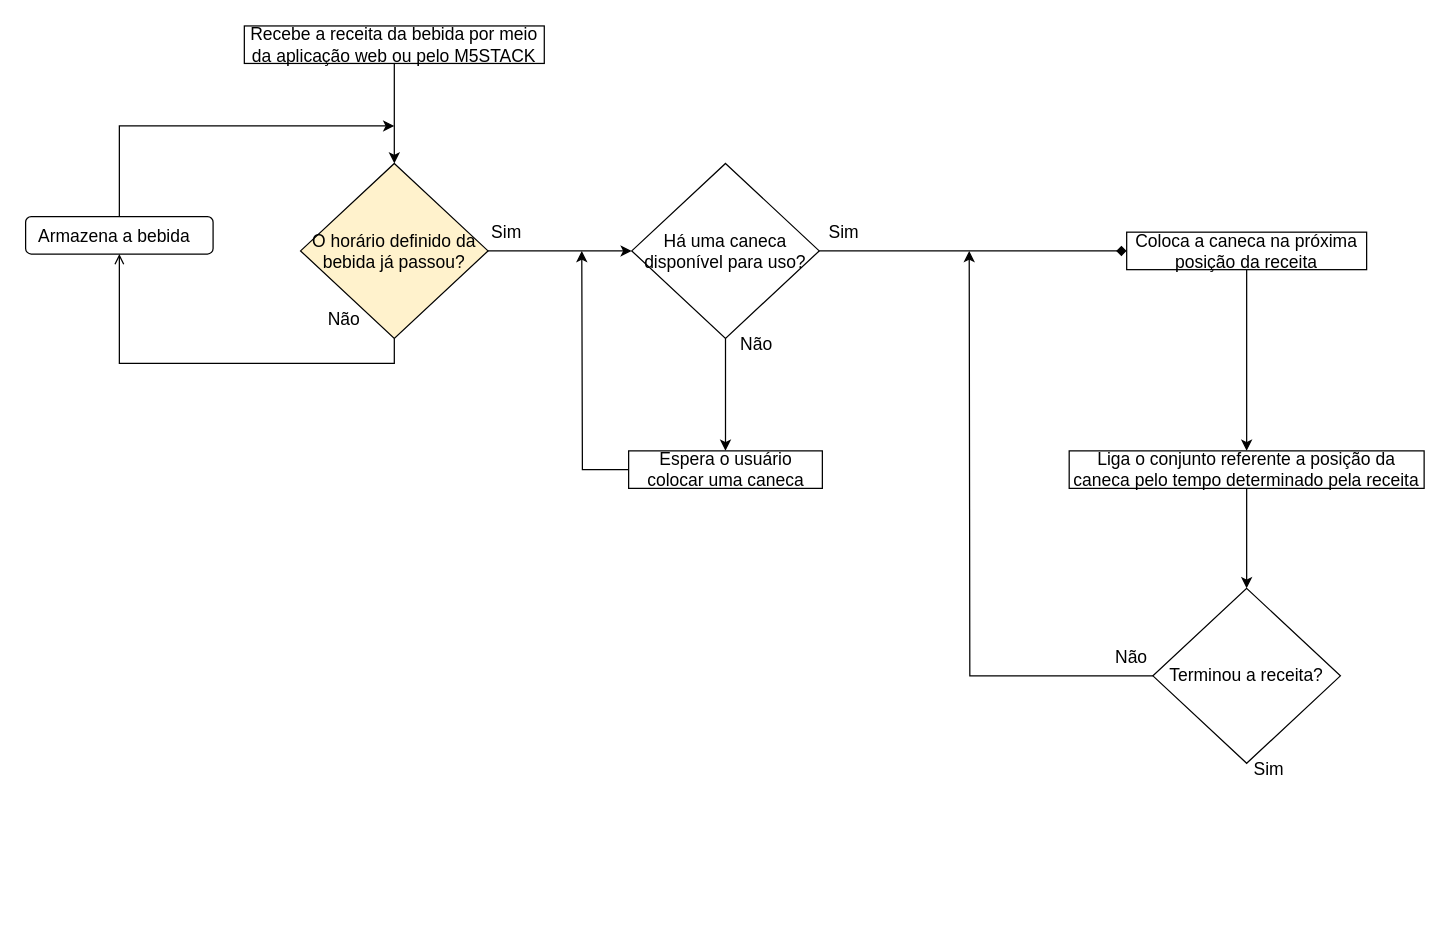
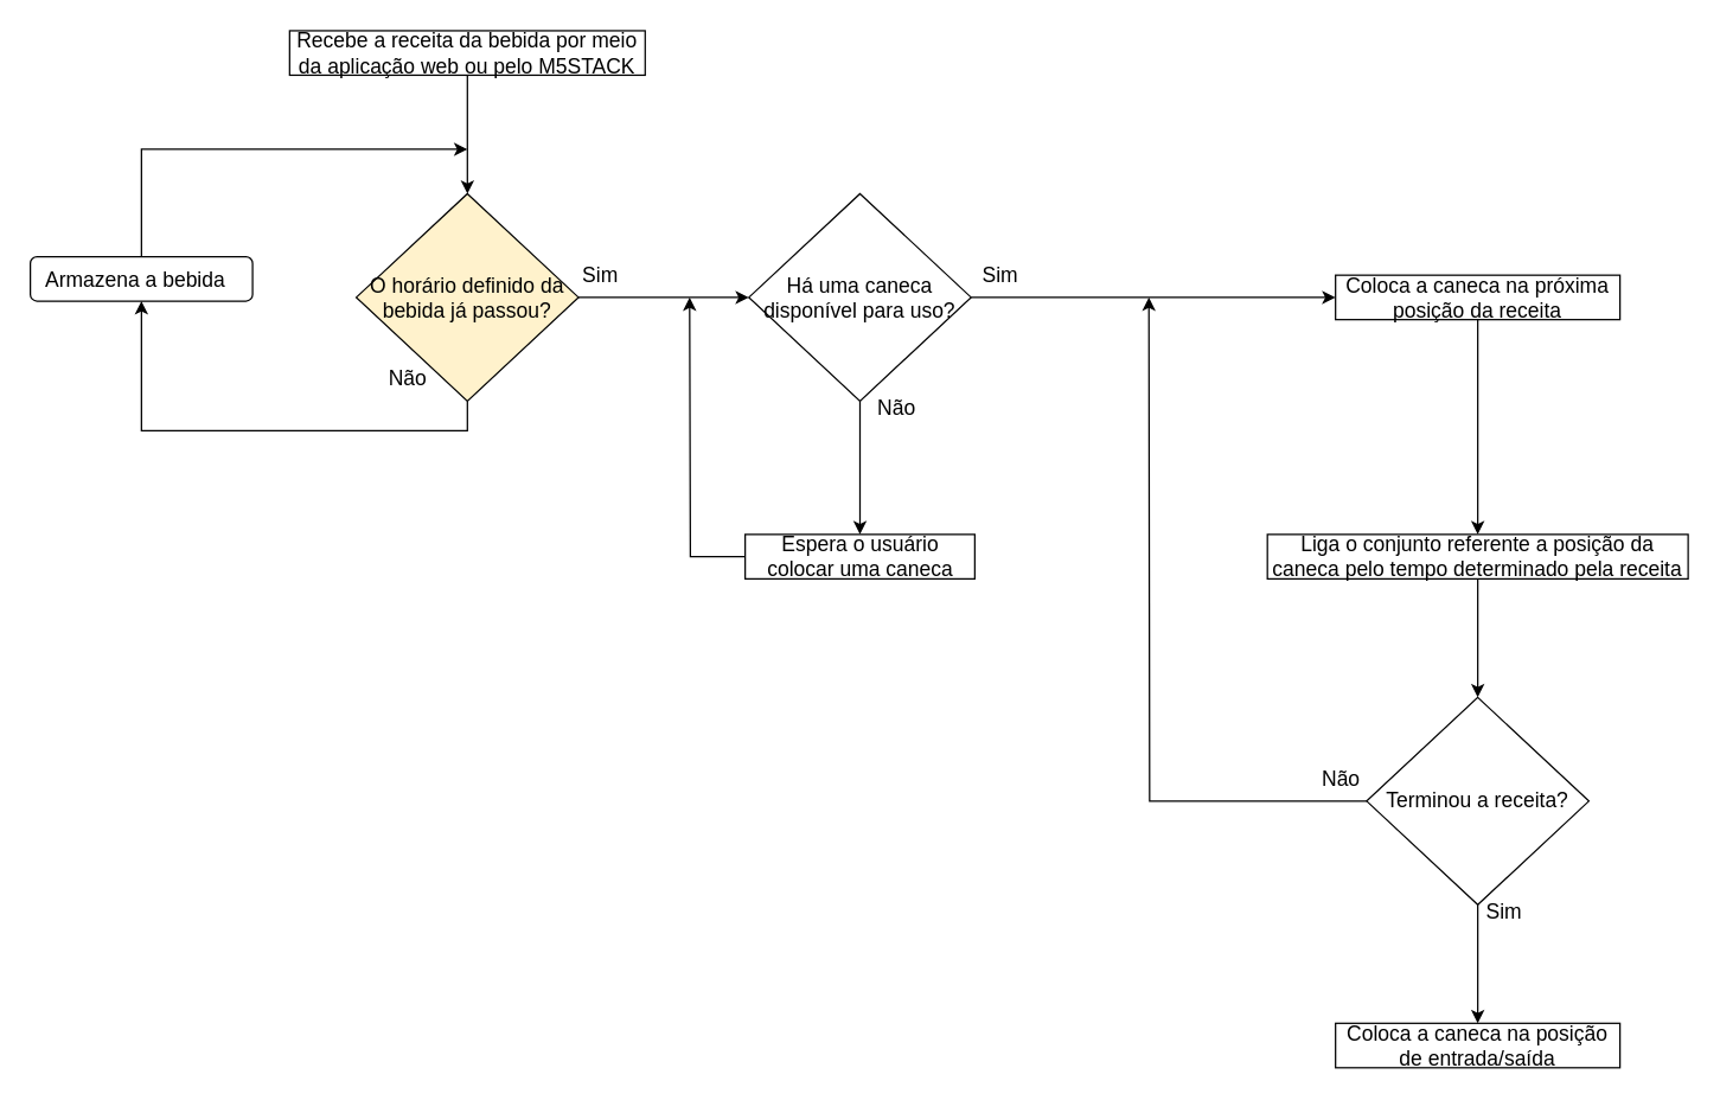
  <mxCell id="0" />
  <mxCell id="1" parent="0" />
  <mxCell id="2" value="" style="edgeStyle=orthogonalEdgeStyle;rounded=0;orthogonalLoop=1;jettySize=auto;html=1;fontSize=14;" edge="1" parent="1" source="3" target="6"><mxGeometry relative="1" as="geometry" /></mxCell>
  <mxCell id="3" value="Recebe a receita da bebida por meio da aplicação web ou pelo M5STACK" style="rounded=0;whiteSpace=wrap;html=1;horizontal=1;verticalAlign=middle;fontSize=14;" vertex="1" parent="1"><mxGeometry x="195" y="20" width="240" height="30" as="geometry" /></mxCell>
- <mxCell id="4" style="edgeStyle=orthogonalEdgeStyle;rounded=0;orthogonalLoop=1;jettySize=auto;html=1;exitX=0.5;exitY=1;exitDx=0;exitDy=0;entryX=0.5;entryY=1;entryDx=0;entryDy=0;fontSize=14;endArrow=open;" edge="1" parent="1" source="6" target="9"><mxGeometry relative="1" as="geometry" /></mxCell>
+ <mxCell id="4" style="edgeStyle=orthogonalEdgeStyle;rounded=0;orthogonalLoop=1;jettySize=auto;html=1;exitX=0.5;exitY=1;exitDx=0;exitDy=0;entryX=0.5;entryY=1;entryDx=0;entryDy=0;fontSize=14;" edge="1" parent="1" source="6" target="9"><mxGeometry relative="1" as="geometry" /></mxCell>
  <mxCell id="5" value="" style="edgeStyle=orthogonalEdgeStyle;rounded=0;orthogonalLoop=1;jettySize=auto;html=1;fontSize=14;" edge="1" parent="1" source="6" target="12"><mxGeometry relative="1" as="geometry" /></mxCell>
  <mxCell id="6" value="O horário definido da bebida já passou?" style="rhombus;whiteSpace=wrap;html=1;fontSize=14;fillColor=#fff2cc;" vertex="1" parent="1"><mxGeometry x="240" y="130" width="150" height="140" as="geometry" /></mxCell>
  <mxCell id="7" value="Não" style="text;html=1;strokeColor=none;fillColor=none;align=center;verticalAlign=middle;whiteSpace=wrap;rounded=0;fontSize=14;" vertex="1" parent="1"><mxGeometry x="245" y="240" width="60" height="30" as="geometry" /></mxCell>
  <mxCell id="8" style="edgeStyle=orthogonalEdgeStyle;rounded=0;orthogonalLoop=1;jettySize=auto;html=1;exitX=0.5;exitY=0;exitDx=0;exitDy=0;fontSize=14;" edge="1" parent="1" source="9"><mxGeometry relative="1" as="geometry"><mxPoint x="315" y="100" as="targetPoint" /><Array as="points"><mxPoint x="95" y="100" /></Array></mxGeometry></mxCell>
  <mxCell id="9" value="Armazena a bebida&amp;nbsp;&amp;nbsp;" style="whiteSpace=wrap;html=1;horizontal=1;verticalAlign=middle;fontSize=14;rounded=1;" vertex="1" parent="1"><mxGeometry x="20" y="172.5" width="150" height="30" as="geometry" /></mxCell>
  <mxCell id="10" value="" style="edgeStyle=orthogonalEdgeStyle;rounded=0;orthogonalLoop=1;jettySize=auto;html=1;" edge="1" parent="1" source="12" target="15"><mxGeometry relative="1" as="geometry" /></mxCell>
- <mxCell id="11" style="edgeStyle=orthogonalEdgeStyle;rounded=0;orthogonalLoop=1;jettySize=auto;html=1;exitX=1;exitY=0.5;exitDx=0;exitDy=0;entryX=0;entryY=0.5;entryDx=0;entryDy=0;endArrow=diamond;" edge="1" parent="1" source="12" target="18"><mxGeometry relative="1" as="geometry" /></mxCell>
+ <mxCell id="11" style="edgeStyle=orthogonalEdgeStyle;rounded=0;orthogonalLoop=1;jettySize=auto;html=1;exitX=1;exitY=0.5;exitDx=0;exitDy=0;entryX=0;entryY=0.5;entryDx=0;entryDy=0;" edge="1" parent="1" source="12" target="18"><mxGeometry relative="1" as="geometry" /></mxCell>
  <mxCell id="12" value="Há uma caneca &lt;br style=&quot;font-size: 14px;&quot;&gt;disponível para uso?" style="rhombus;whiteSpace=wrap;html=1;fontSize=14;" vertex="1" parent="1"><mxGeometry x="505" y="130" width="150" height="140" as="geometry" /></mxCell>
  <mxCell id="13" value="Sim" style="text;html=1;strokeColor=none;fillColor=none;align=center;verticalAlign=middle;whiteSpace=wrap;rounded=0;fontSize=14;" vertex="1" parent="1"><mxGeometry x="375" y="170" width="60" height="30" as="geometry" /></mxCell>
  <mxCell id="14" style="edgeStyle=orthogonalEdgeStyle;rounded=0;orthogonalLoop=1;jettySize=auto;html=1;exitX=0;exitY=0.5;exitDx=0;exitDy=0;" edge="1" parent="1" source="15"><mxGeometry relative="1" as="geometry"><mxPoint x="465" y="200" as="targetPoint" /></mxGeometry></mxCell>
  <mxCell id="15" value="Espera o usuário colocar uma caneca" style="rounded=0;whiteSpace=wrap;html=1;fontSize=14;" vertex="1" parent="1"><mxGeometry x="502.5" y="360" width="155" height="30" as="geometry" /></mxCell>
  <mxCell id="16" value="Não" style="text;html=1;strokeColor=none;fillColor=none;align=center;verticalAlign=middle;whiteSpace=wrap;rounded=0;fontSize=14;" vertex="1" parent="1"><mxGeometry x="575" y="260" width="60" height="30" as="geometry" /></mxCell>
  <mxCell id="17" style="edgeStyle=orthogonalEdgeStyle;rounded=0;orthogonalLoop=1;jettySize=auto;html=1;exitX=0.5;exitY=1;exitDx=0;exitDy=0;" edge="1" parent="1" source="18" target="21"><mxGeometry relative="1" as="geometry" /></mxCell>
  <mxCell id="18" value="Coloca a caneca na próxima posição da receita" style="rounded=0;whiteSpace=wrap;html=1;fontSize=14;" vertex="1" parent="1"><mxGeometry x="901" y="185" width="192" height="30" as="geometry" /></mxCell>
  <mxCell id="19" value="Sim" style="text;html=1;strokeColor=none;fillColor=none;align=center;verticalAlign=middle;whiteSpace=wrap;rounded=0;fontSize=14;" vertex="1" parent="1"><mxGeometry x="645" y="170" width="60" height="30" as="geometry" /></mxCell>
  <mxCell id="20" value="" style="edgeStyle=orthogonalEdgeStyle;rounded=0;orthogonalLoop=1;jettySize=auto;html=1;" edge="1" parent="1" source="21" target="24"><mxGeometry relative="1" as="geometry" /></mxCell>
  <mxCell id="21" value="Liga o conjunto referente a posição da caneca pelo tempo determinado pela receita" style="rounded=0;whiteSpace=wrap;html=1;fontSize=14;" vertex="1" parent="1"><mxGeometry x="855" y="360" width="284" height="30" as="geometry" /></mxCell>
  <mxCell id="22" style="edgeStyle=orthogonalEdgeStyle;rounded=0;orthogonalLoop=1;jettySize=auto;html=1;exitX=0;exitY=0.5;exitDx=0;exitDy=0;" edge="1" parent="1" source="24"><mxGeometry relative="1" as="geometry"><mxPoint x="775" y="200" as="targetPoint" /></mxGeometry></mxCell>
+ <mxCell id="23" value="" style="edgeStyle=orthogonalEdgeStyle;rounded=0;orthogonalLoop=1;jettySize=auto;html=1;" edge="1" parent="1" source="24" target="26"><mxGeometry relative="1" as="geometry" /></mxCell>
  <mxCell id="24" value="Terminou a receita?" style="rhombus;whiteSpace=wrap;html=1;fontSize=14;" vertex="1" parent="1"><mxGeometry x="922" y="470" width="150" height="140" as="geometry" /></mxCell>
  <mxCell id="25" value="Não" style="text;html=1;strokeColor=none;fillColor=none;align=center;verticalAlign=middle;whiteSpace=wrap;rounded=0;fontSize=14;" vertex="1" parent="1"><mxGeometry x="875" y="510" width="60" height="30" as="geometry" /></mxCell>
+ <mxCell id="26" value="Coloca a caneca na posição de entrada/saída" style="rounded=0;whiteSpace=wrap;html=1;fontSize=14;" vertex="1" parent="1"><mxGeometry x="901" y="690" width="192" height="30" as="geometry" /></mxCell>
  <mxCell id="27" value="Sim" style="text;html=1;strokeColor=none;fillColor=none;align=center;verticalAlign=middle;whiteSpace=wrap;rounded=0;fontSize=14;" vertex="1" parent="1"><mxGeometry x="985" y="600" width="60" height="30" as="geometry" /></mxCell>
